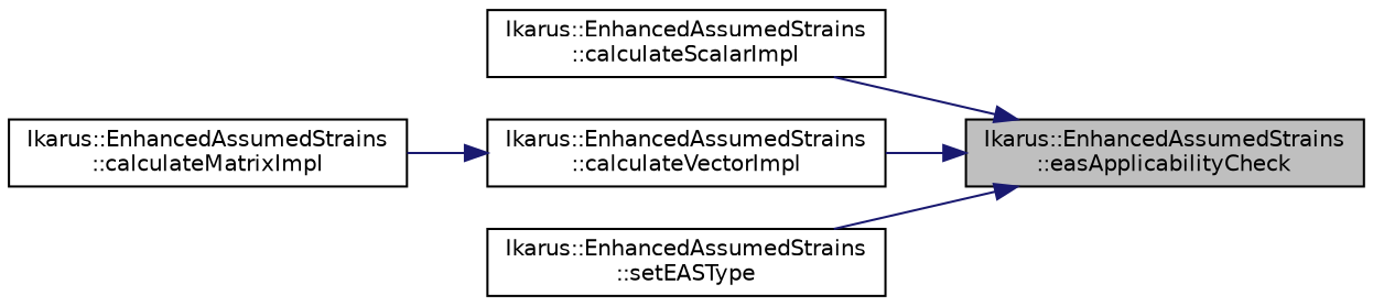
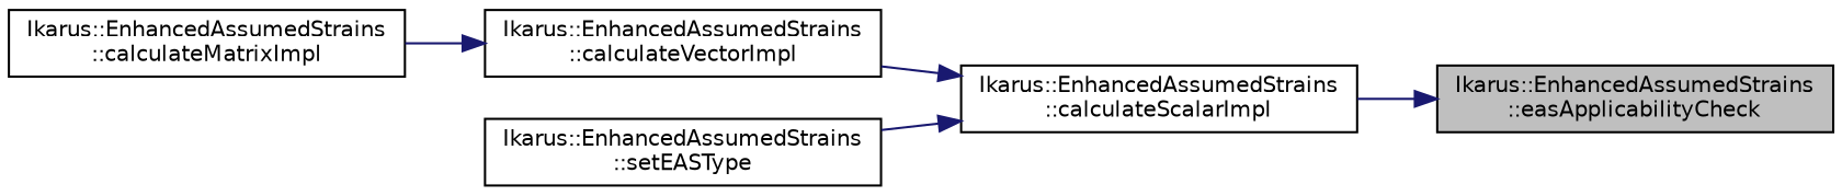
  digraph {
    rankdir=RL
    node [color=black fillcolor=white fontname=Helvetica fontsize=10 shape=record style=filled]
    edge [color=midnightblue dir=back fontname=Helvetica fontsize=10 labelfontname=Helvetica labelfontsize=10 style=solid]
    n1 [fillcolor=grey75 fontcolor=black height=0.2 label="Ikarus::EnhancedAssumedStrains\l::easApplicabilityCheck" width=0.4]
    n2 [height=0.2 label="Ikarus::EnhancedAssumedStrains\l::calculateScalarImpl" width=0.4]
    n3 [height=0.2 label="Ikarus::EnhancedAssumedStrains\l::calculateVectorImpl" width=0.4]
    n4 [height=0.2 label="Ikarus::EnhancedAssumedStrains\l::setEASType" width=0.4]
    n5 [height=0.2 label="Ikarus::EnhancedAssumedStrains\l::calculateMatrixImpl" width=0.4]
    n1 -> n2
-   n1 -> n3
-   n1 -> n4
+   n2 -> n3
+   n2 -> n4
    n3 -> n5
  }
